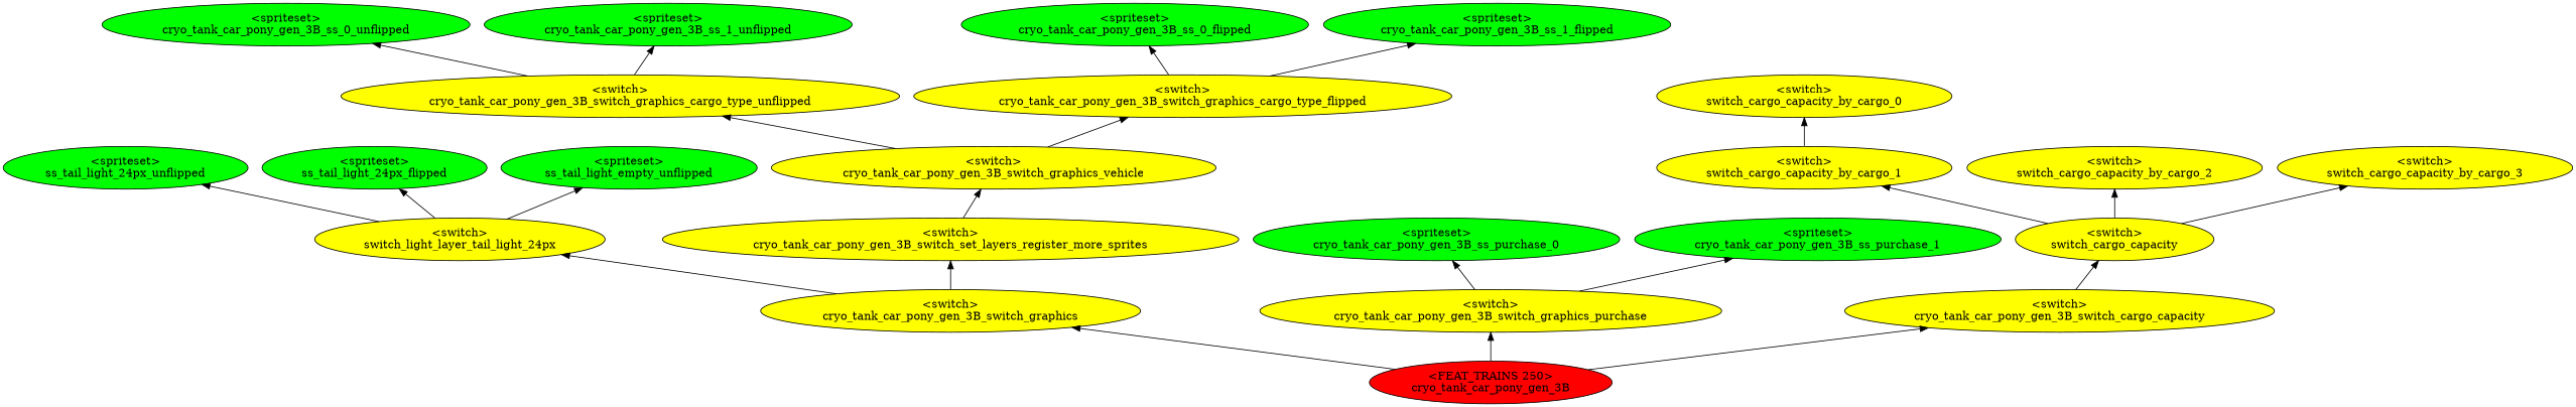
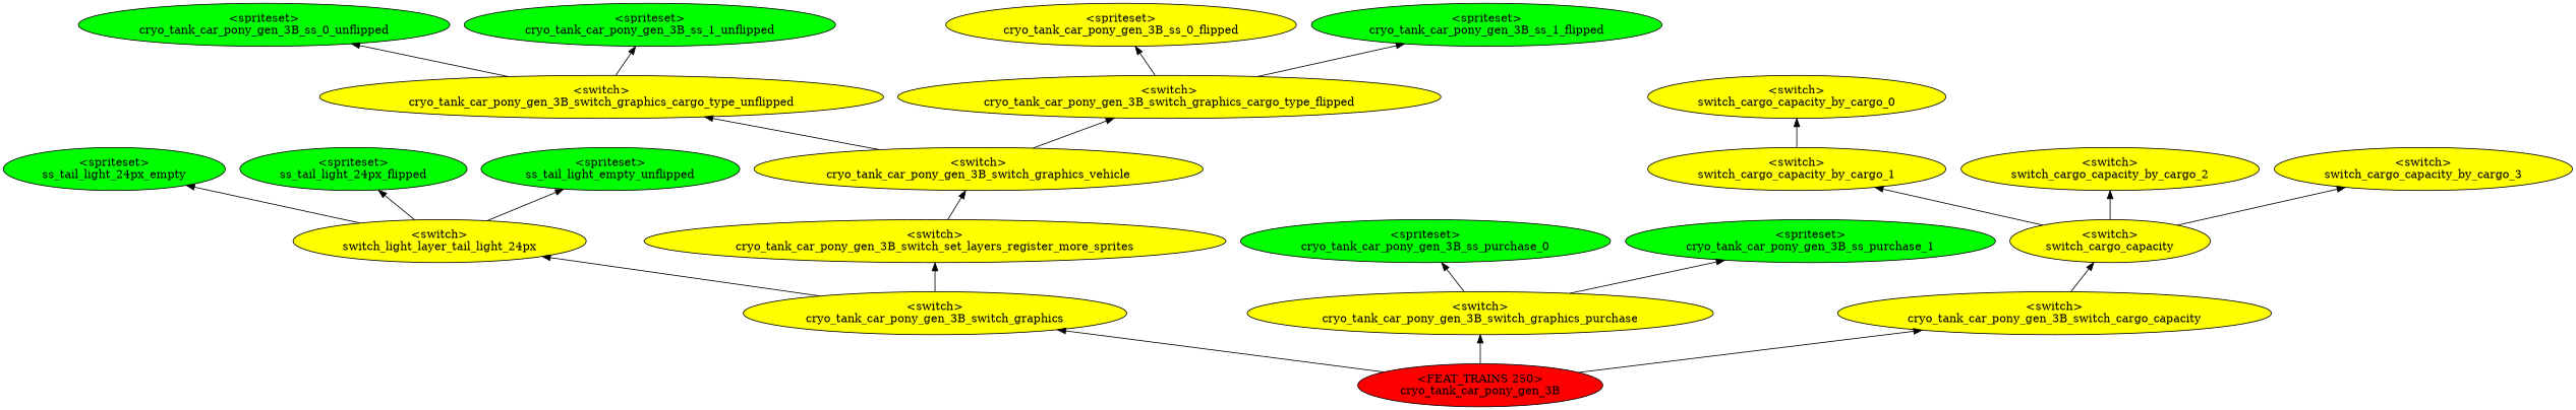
  digraph {
    rankdir=BT
    node [fillcolor=yellow style=filled]
-   n1 [fillcolor=green label="<spriteset>\nss_tail_light_24px_unflipped"]
+   n1 [fillcolor=green label="<spriteset>\nss_tail_light_24px_empty"]
    n2 [fillcolor=green label="<spriteset>\nss_tail_light_24px_flipped"]
    n3 [fillcolor=green label="<spriteset>\nss_tail_light_empty_unflipped"]
    n4 [label="<switch>\nswitch_light_layer_tail_light_24px"]
    n5 [label="<switch>\nswitch_cargo_capacity_by_cargo_0"]
    n6 [label="<switch>\nswitch_cargo_capacity_by_cargo_1"]
    n7 [label="<switch>\nswitch_cargo_capacity_by_cargo_2"]
    n8 [label="<switch>\nswitch_cargo_capacity_by_cargo_3"]
    n9 [label="<switch>\nswitch_cargo_capacity"]
    n10 [fillcolor=green label="<spriteset>\ncryo_tank_car_pony_gen_3B_ss_0_unflipped"]
    n11 [fillcolor=green label="<spriteset>\ncryo_tank_car_pony_gen_3B_ss_1_unflipped"]
    n12 [label="<switch>\ncryo_tank_car_pony_gen_3B_switch_graphics_cargo_type_unflipped"]
-   n13 [fillcolor=green label="<spriteset>\ncryo_tank_car_pony_gen_3B_ss_0_flipped"]
+   n13 [label="<spriteset>\ncryo_tank_car_pony_gen_3B_ss_0_flipped"]
    n14 [fillcolor=green label="<spriteset>\ncryo_tank_car_pony_gen_3B_ss_1_flipped"]
    n15 [label="<switch>\ncryo_tank_car_pony_gen_3B_switch_graphics_cargo_type_flipped"]
    n16 [label="<switch>\ncryo_tank_car_pony_gen_3B_switch_graphics_vehicle"]
    n17 [fillcolor=green label="<spriteset>\ncryo_tank_car_pony_gen_3B_ss_purchase_0"]
    n18 [fillcolor=green label="<spriteset>\ncryo_tank_car_pony_gen_3B_ss_purchase_1"]
    n19 [label="<switch>\ncryo_tank_car_pony_gen_3B_switch_set_layers_register_more_sprites"]
    n20 [label="<switch>\ncryo_tank_car_pony_gen_3B_switch_graphics"]
    n21 [label="<switch>\ncryo_tank_car_pony_gen_3B_switch_graphics_purchase"]
    n22 [label="<switch>\ncryo_tank_car_pony_gen_3B_switch_cargo_capacity"]
    n23 [fillcolor=red label="<FEAT_TRAINS 250>\ncryo_tank_car_pony_gen_3B"]
    n4 -> n1
    n4 -> n2
    n4 -> n3
    n6 -> n5
    n9 -> n6
    n9 -> n7
    n9 -> n8
    n12 -> n10
    n12 -> n11
    n15 -> n13
    n15 -> n14
    n16 -> n12
    n16 -> n15
    n19 -> n16
    n20 -> n4
    n20 -> n19
    n21 -> n17
    n21 -> n18
    n22 -> n9
    n23 -> n20
    n23 -> n21
    n23 -> n22
  }
